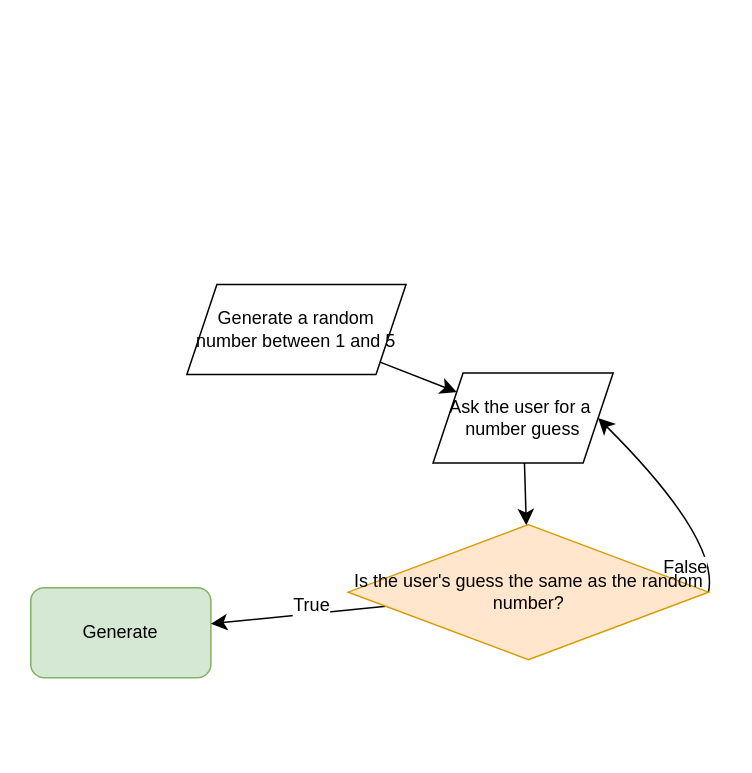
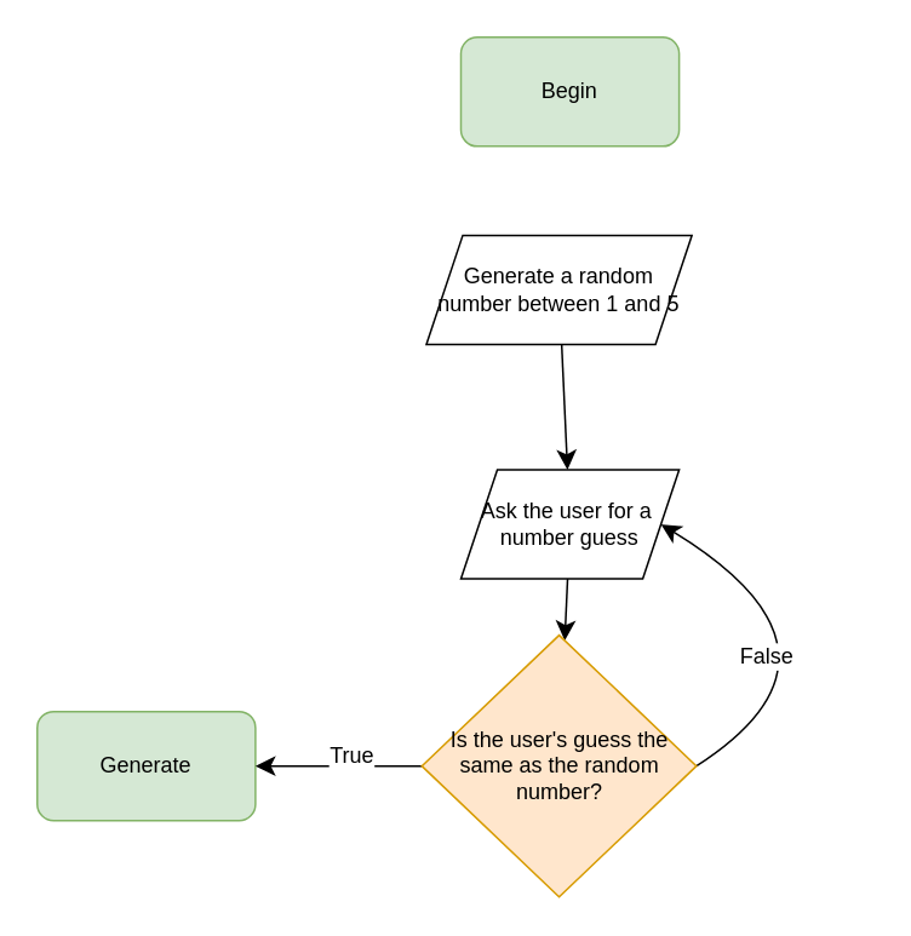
  <mxCell id="0" />
  <mxCell id="1" parent="0" />
+ <mxCell id="2" value="Begin" style="rounded=1;whiteSpace=wrap;html=1;fillColor=#d5e8d4;strokeColor=#82b366;" vertex="1" parent="1"><mxGeometry x="253" y="20" width="120" height="60" as="geometry" /></mxCell>
  <mxCell id="3" value="" style="edgeStyle=none;curved=1;rounded=0;orthogonalLoop=1;jettySize=auto;html=1;fontSize=12;startSize=8;endSize=8;" edge="1" parent="1" source="4" target="6"><mxGeometry relative="1" as="geometry" /></mxCell>
- <mxCell id="4" value="Generate a random number between 1 and 5" style="shape=parallelogram;perimeter=parallelogramPerimeter;whiteSpace=wrap;html=1;fixedSize=1;" vertex="1" parent="1"><mxGeometry x="124" y="189" width="146" height="60" as="geometry" /></mxCell>
+ <mxCell id="4" value="Generate a random number between 1 and 5" style="shape=parallelogram;perimeter=parallelogramPerimeter;whiteSpace=wrap;html=1;fixedSize=1;" vertex="1" parent="1"><mxGeometry x="234" y="129" width="146" height="60" as="geometry" /></mxCell>
  <mxCell id="5" value="" style="edgeStyle=none;curved=1;rounded=0;orthogonalLoop=1;jettySize=auto;html=1;fontSize=12;startSize=8;endSize=8;" edge="1" parent="1" source="6" target="12"><mxGeometry relative="1" as="geometry" /></mxCell>
- <mxCell id="6" value="Ask the user for a&amp;nbsp;&lt;div&gt;number guess&lt;/div&gt;" style="shape=parallelogram;perimeter=parallelogramPerimeter;whiteSpace=wrap;html=1;fixedSize=1;" vertex="1" parent="1"><mxGeometry x="288" y="248" width="120" height="60" as="geometry" /></mxCell>
+ <mxCell id="6" value="Ask the user for a&amp;nbsp;&lt;div&gt;number guess&lt;/div&gt;" style="shape=parallelogram;perimeter=parallelogramPerimeter;whiteSpace=wrap;html=1;fixedSize=1;" vertex="1" parent="1"><mxGeometry x="253" y="258" width="120" height="60" as="geometry" /></mxCell>
  <mxCell id="7" value="Generate" style="rounded=1;whiteSpace=wrap;html=1;fillColor=#d5e8d4;strokeColor=#82b366;" vertex="1" parent="1"><mxGeometry x="20" y="391" width="120" height="60" as="geometry" /></mxCell>
  <mxCell id="8" value="" style="edgeStyle=none;curved=1;rounded=0;orthogonalLoop=1;jettySize=auto;html=1;fontSize=12;startSize=8;endSize=8;" edge="1" parent="1" source="12" target="7"><mxGeometry relative="1" as="geometry" /></mxCell>
  <mxCell id="9" value="True" style="edgeLabel;html=1;align=center;verticalAlign=middle;resizable=0;points=[];fontSize=12;" vertex="1" connectable="0" parent="8"><mxGeometry x="-0.143" y="-6" relative="1" as="geometry"><mxPoint as="offset" /></mxGeometry></mxCell>
  <mxCell id="10" style="edgeStyle=none;curved=1;rounded=0;orthogonalLoop=1;jettySize=auto;html=1;exitX=1;exitY=0.5;exitDx=0;exitDy=0;entryX=1;entryY=0.5;entryDx=0;entryDy=0;fontSize=12;startSize=8;endSize=8;" edge="1" parent="1" source="12" target="6"><mxGeometry relative="1" as="geometry"><Array as="points"><mxPoint x="479" y="359" /></Array></mxGeometry></mxCell>
  <mxCell id="11" value="False" style="edgeLabel;html=1;align=center;verticalAlign=middle;resizable=0;points=[];fontSize=12;" vertex="1" connectable="0" parent="10"><mxGeometry x="-0.484" y="30" relative="1" as="geometry"><mxPoint as="offset" /></mxGeometry></mxCell>
- <mxCell id="12" value="Is the user's guess the same as the random number?" style="rhombus;whiteSpace=wrap;html=1;fillColor=#ffe6cc;strokeColor=#d79b00;" vertex="1" parent="1"><mxGeometry x="231.5" y="349" width="240" height="90" as="geometry" /></mxCell>
+ <mxCell id="12" value="Is the user's guess the same as the random number?" style="rhombus;whiteSpace=wrap;html=1;fillColor=#ffe6cc;strokeColor=#d79b00;" vertex="1" parent="1"><mxGeometry x="231.5" y="349" width="151" height="144" as="geometry" /></mxCell>
